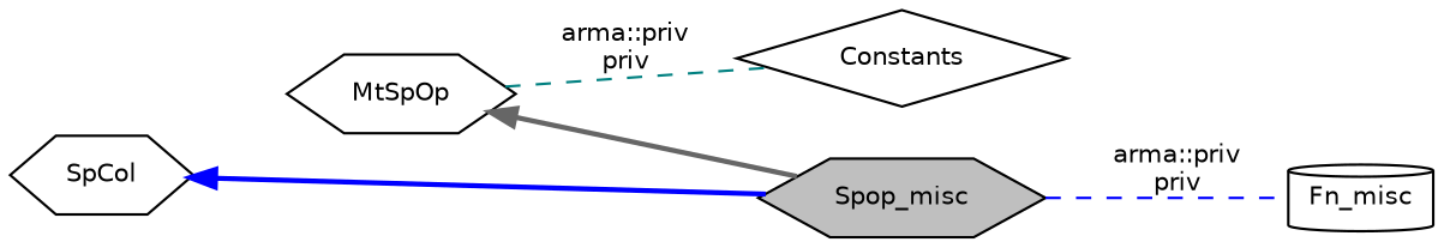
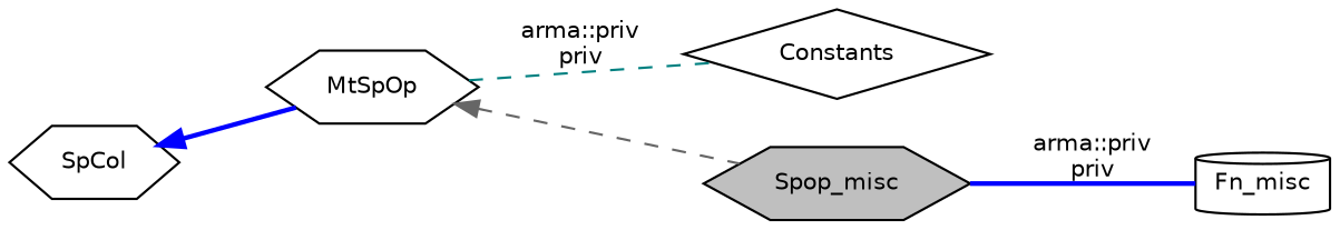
  digraph {
    rankdir=LR
    node [color=black fillcolor=white fontname=Helvetica fontsize=10 shape=hexagon style=filled]
    edge [color=blue dir=back fontname=Helvetica fontsize=10 labelfontname=Helvetica labelfontsize=10 shape=plaintext style=bold]
    n1 [height=0.2 label=Fn_misc shape=cylinder width=0.4]
    n2 [height=0.2 label=MtSpOp width=0.4]
    n3 [fillcolor=grey75 fontcolor=black height=0.2 label=Spop_misc width=0.4]
    n4 [height=0.2 label=Constants shape=diamond width=0.4]
    n5 [height=0.2 label=SpCol width=0.4]
-   n2 -> n3 [color=gray40]
+   n2 -> n3 [color=gray40 style=dashed]
    n2 -> n4 [color=teal dir=none label="arma::priv\npriv" style=dashed]
-   n3 -> n1 [dir=none label="arma::priv\npriv" style=dashed]
-   n5 -> n3
+   n3 -> n1 [dir=none label="arma::priv\npriv"]
+   n5 -> n2
  }
